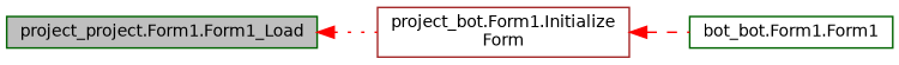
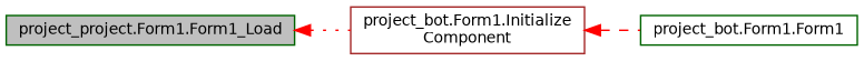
  digraph {
    rankdir=LR
    node [color=darkgreen fillcolor=white fontname=Helvetica fontsize=10 shape=record style=filled]
    edge [color=red dir=back fontname=Helvetica fontsize=10 labelfontname=Helvetica labelfontsize=10]
    n1 [fillcolor=grey75 fontcolor=black height=0.2 label="project_project.Form1.Form1_Load" width=0.4]
-   n2 [color=brown height=0.2 label="project_bot.Form1.Initialize\lForm" width=0.4]
-   n3 [height=0.2 label="bot_bot.Form1.Form1" width=0.4]
+   n2 [color=brown height=0.2 label="project_bot.Form1.Initialize\lComponent" width=0.4]
+   n3 [height=0.2 label="project_bot.Form1.Form1" width=0.4]
    n1 -> n2 [style=dotted]
    n2 -> n3 [style=dashed]
  }
